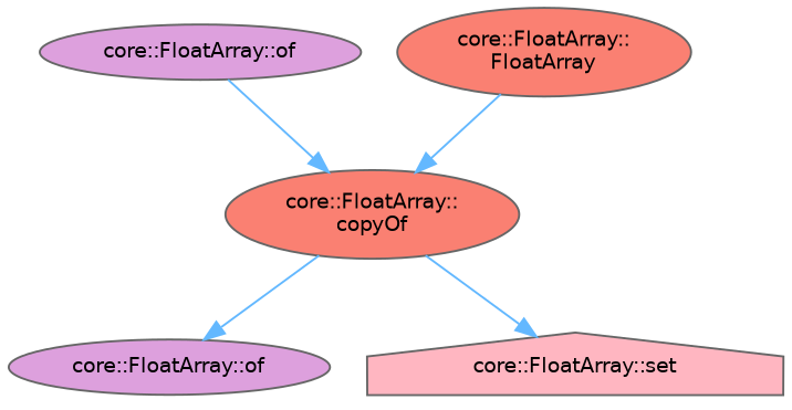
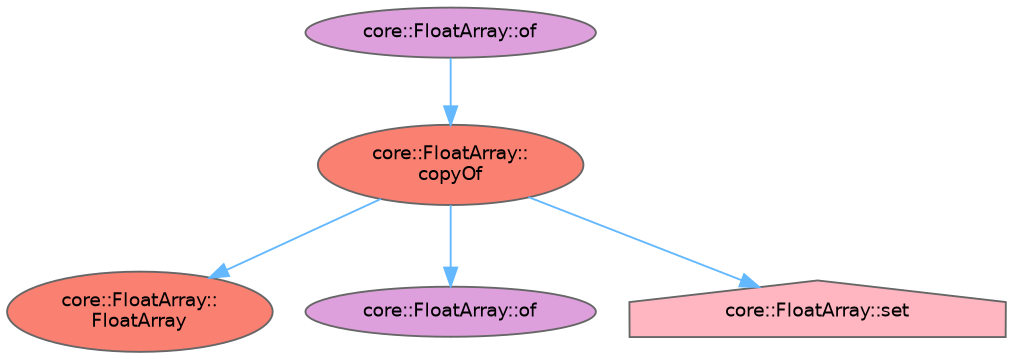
  digraph {
    rankdir=TB
    node [color=grey40 fillcolor=plum fontname=Helvetica fontsize=10 shape=ellipse style=filled]
    edge [color=steelblue1 fontname=Helvetica fontsize=10 labelfontname=Helvetica labelfontsize=10 style=solid]
    n1 [color=gray40 fontcolor=black height=0.2 label="core::FloatArray::of" width=0.4]
    n2 [fillcolor=salmon height=0.2 label="core::FloatArray::\lcopyOf" width=0.4]
    n3 [fillcolor=salmon height=0.2 label="core::FloatArray::\lFloatArray" width=0.4]
    n4 [height=0.2 label="core::FloatArray::of" width=0.4]
    n5 [fillcolor=lightpink height=0.2 label="core::FloatArray::set" shape=house width=0.4]
    n1 -> n2
-   n3 -> n2
+   n2 -> n3
    n2 -> n4
    n2 -> n5
  }
